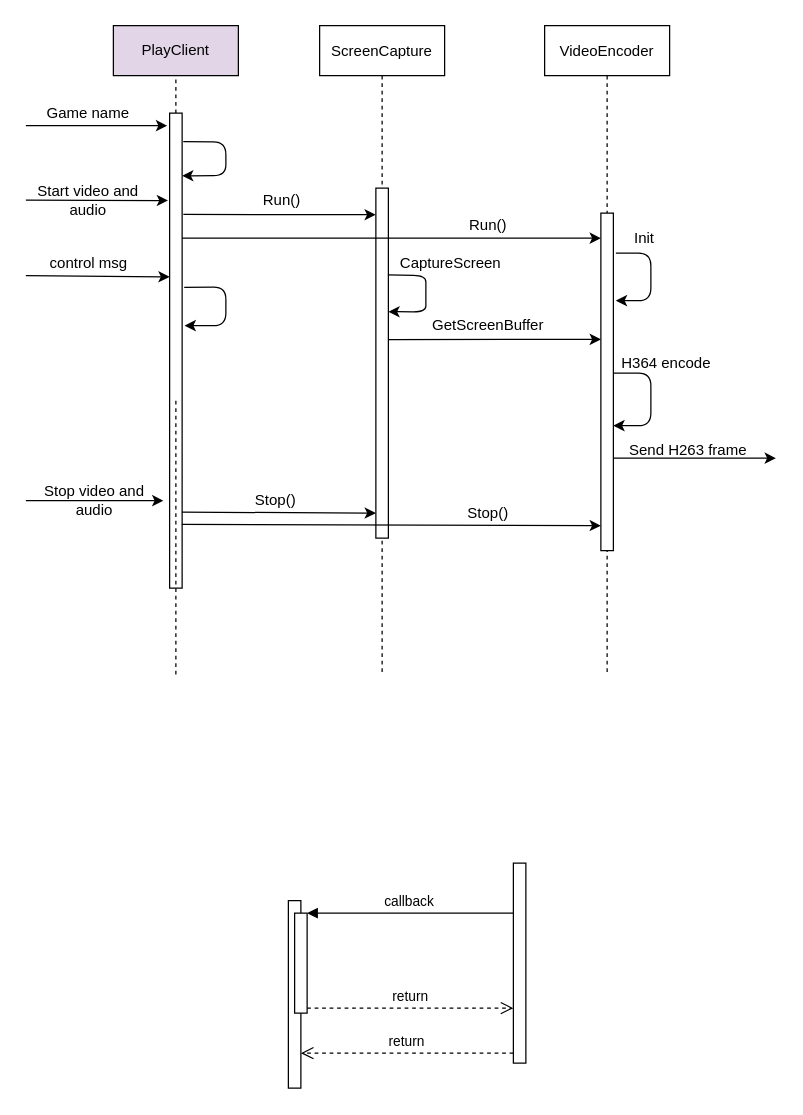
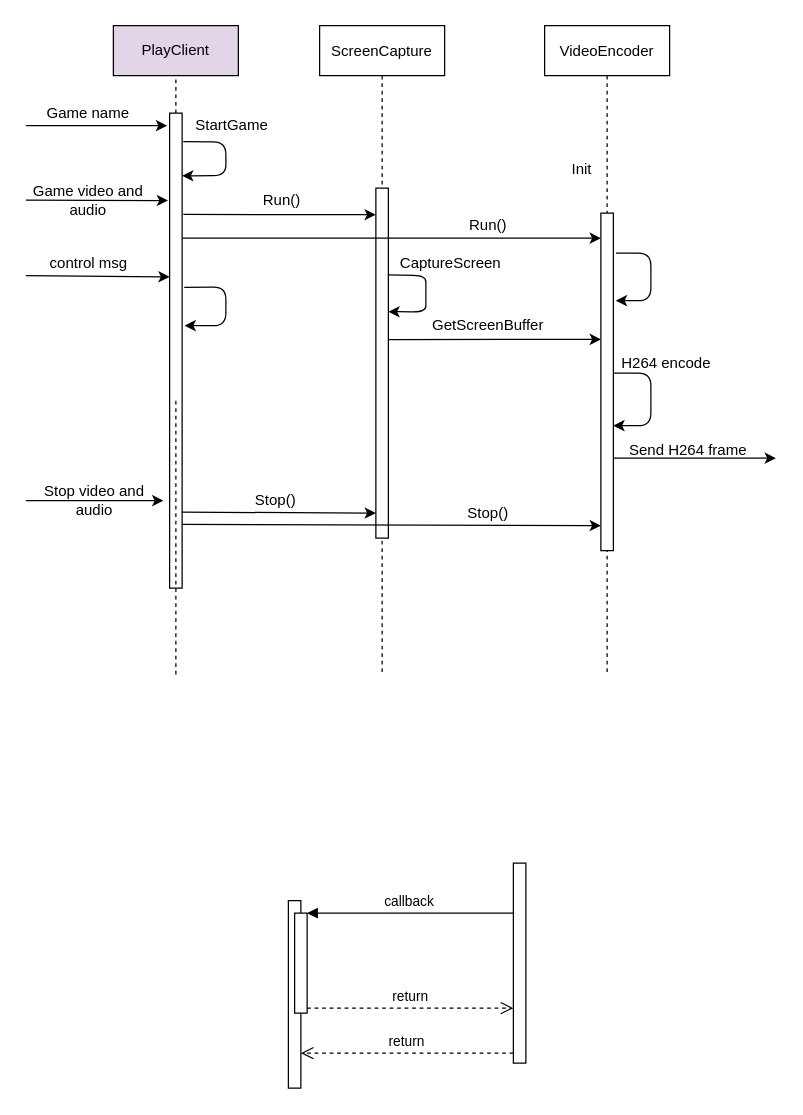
  <mxCell id="0" />
  <mxCell id="1" parent="0" />
  <mxCell id="2" value="ScreenCapture" style="shape=umlLifeline;perimeter=lifelinePerimeter;container=1;collapsible=0;recursiveResize=0;rounded=0;shadow=0;strokeWidth=1;" parent="1" vertex="1"><mxGeometry x="255" y="20" width="100" height="520" as="geometry" /></mxCell>
  <mxCell id="3" value="VideoEncoder" style="shape=umlLifeline;perimeter=lifelinePerimeter;container=1;collapsible=0;recursiveResize=0;rounded=0;shadow=0;strokeWidth=1;" parent="1" vertex="1"><mxGeometry x="435" y="20" width="100" height="520" as="geometry" /></mxCell>
  <mxCell id="4" value="" style="points=[];perimeter=orthogonalPerimeter;rounded=0;shadow=0;strokeWidth=1;" vertex="1" parent="3"><mxGeometry x="45" y="150" width="10" height="270" as="geometry" /></mxCell>
  <mxCell id="5" value="" style="endArrow=classic;html=1;" edge="1" parent="3"><mxGeometry width="50" height="50" relative="1" as="geometry"><mxPoint x="57" y="182" as="sourcePoint" /><mxPoint x="57" y="220" as="targetPoint" /><Array as="points"><mxPoint x="85" y="182" /><mxPoint x="85" y="220" /></Array></mxGeometry></mxCell>
  <mxCell id="6" value="PlayClient" style="rounded=0;whiteSpace=wrap;html=1;fillColor=#e1d5e7;" vertex="1" parent="1"><mxGeometry x="90" y="20" width="100" height="40" as="geometry" /></mxCell>
  <mxCell id="7" value="" style="endArrow=none;dashed=1;html=1;" edge="1" parent="1" source="17"><mxGeometry width="50" height="50" relative="1" as="geometry"><mxPoint x="140" y="320" as="sourcePoint" /><mxPoint x="140" y="60" as="targetPoint" /></mxGeometry></mxCell>
+ <mxCell id="8" value="StartGame" style="text;html=1;strokeColor=none;fillColor=none;align=center;verticalAlign=middle;whiteSpace=wrap;rounded=0;" vertex="1" parent="1"><mxGeometry x="165" y="90" width="40" height="20" as="geometry" /></mxCell>
  <mxCell id="9" value="" style="points=[];perimeter=orthogonalPerimeter;rounded=0;shadow=0;strokeWidth=1;" parent="1" vertex="1"><mxGeometry x="230" y="720" width="10" height="150" as="geometry" /></mxCell>
  <mxCell id="10" value="" style="points=[];perimeter=orthogonalPerimeter;rounded=0;shadow=0;strokeWidth=1;" parent="1" vertex="1"><mxGeometry x="235" y="730" width="10" height="80" as="geometry" /></mxCell>
  <mxCell id="11" value="" style="points=[];perimeter=orthogonalPerimeter;rounded=0;shadow=0;strokeWidth=1;" parent="1" vertex="1"><mxGeometry x="410" y="690" width="10" height="160" as="geometry" /></mxCell>
  <mxCell id="12" value="return" style="verticalAlign=bottom;endArrow=open;dashed=1;endSize=8;exitX=0;exitY=0.95;shadow=0;strokeWidth=1;" parent="1" source="11" target="9" edge="1"><mxGeometry relative="1" as="geometry"><mxPoint x="340" y="766" as="targetPoint" /></mxGeometry></mxCell>
  <mxCell id="13" value="callback" style="verticalAlign=bottom;endArrow=block;entryX=1;entryY=0;shadow=0;strokeWidth=1;" parent="1" source="11" target="10" edge="1"><mxGeometry relative="1" as="geometry"><mxPoint x="305" y="730" as="sourcePoint" /></mxGeometry></mxCell>
  <mxCell id="14" value="return" style="verticalAlign=bottom;endArrow=open;dashed=1;endSize=8;exitX=1;exitY=0.95;shadow=0;strokeWidth=1;" parent="1" source="10" target="11" edge="1"><mxGeometry relative="1" as="geometry"><mxPoint x="305" y="787" as="targetPoint" /></mxGeometry></mxCell>
  <mxCell id="15" value="" style="endArrow=classic;html=1;" edge="1" parent="1"><mxGeometry width="50" height="50" relative="1" as="geometry"><mxPoint x="20" y="100" as="sourcePoint" /><mxPoint x="133" y="100" as="targetPoint" /></mxGeometry></mxCell>
  <mxCell id="16" value="Game name" style="text;html=1;strokeColor=none;fillColor=none;align=center;verticalAlign=middle;whiteSpace=wrap;rounded=0;" vertex="1" parent="1"><mxGeometry x="30" y="80" width="80" height="20" as="geometry" /></mxCell>
  <mxCell id="17" value="" style="points=[];perimeter=orthogonalPerimeter;rounded=0;shadow=0;strokeWidth=1;" vertex="1" parent="1"><mxGeometry x="135" y="90" width="10" height="380" as="geometry" /></mxCell>
  <mxCell id="18" value="" style="endArrow=none;dashed=1;html=1;" edge="1" parent="1"><mxGeometry width="50" height="50" relative="1" as="geometry"><mxPoint x="140" y="320" as="sourcePoint" /><mxPoint x="140" y="540" as="targetPoint" /></mxGeometry></mxCell>
  <mxCell id="19" value="" style="endArrow=classic;html=1;exitX=1.094;exitY=0.06;exitDx=0;exitDy=0;exitPerimeter=0;entryX=1;entryY=0.132;entryDx=0;entryDy=0;entryPerimeter=0;" edge="1" parent="1" source="17" target="17"><mxGeometry width="50" height="50" relative="1" as="geometry"><mxPoint x="130" y="310" as="sourcePoint" /><mxPoint x="180" y="140" as="targetPoint" /><Array as="points"><mxPoint x="180" y="113" /><mxPoint x="180" y="140" /></Array></mxGeometry></mxCell>
  <mxCell id="20" value="" style="endArrow=classic;html=1;entryX=-0.129;entryY=0.184;entryDx=0;entryDy=0;entryPerimeter=0;" edge="1" parent="1" target="17"><mxGeometry width="50" height="50" relative="1" as="geometry"><mxPoint x="20" y="159.5" as="sourcePoint" /><mxPoint x="130" y="159" as="targetPoint" /></mxGeometry></mxCell>
- <mxCell id="21" value="Start video and audio" style="text;html=1;strokeColor=none;fillColor=none;align=center;verticalAlign=middle;whiteSpace=wrap;rounded=0;" vertex="1" parent="1"><mxGeometry x="20" y="150" width="100" height="20" as="geometry" /></mxCell>
+ <mxCell id="21" value="Game video and audio" style="text;html=1;strokeColor=none;fillColor=none;align=center;verticalAlign=middle;whiteSpace=wrap;rounded=0;" vertex="1" parent="1"><mxGeometry x="20" y="150" width="100" height="20" as="geometry" /></mxCell>
  <mxCell id="22" value="" style="endArrow=classic;html=1;entryX=-0.008;entryY=0.076;entryDx=0;entryDy=0;entryPerimeter=0;" edge="1" parent="1" target="24"><mxGeometry width="50" height="50" relative="1" as="geometry"><mxPoint x="146" y="171" as="sourcePoint" /><mxPoint x="240" y="190" as="targetPoint" /><Array as="points" /></mxGeometry></mxCell>
  <mxCell id="23" value="Run()" style="text;html=1;strokeColor=none;fillColor=none;align=center;verticalAlign=middle;whiteSpace=wrap;rounded=0;" vertex="1" parent="1"><mxGeometry x="205" y="150" width="40" height="20" as="geometry" /></mxCell>
  <mxCell id="24" value="" style="points=[];perimeter=orthogonalPerimeter;rounded=0;shadow=0;strokeWidth=1;" vertex="1" parent="1"><mxGeometry x="300" y="150" width="10" height="280" as="geometry" /></mxCell>
  <mxCell id="25" value="" style="endArrow=classic;html=1;exitX=0.963;exitY=0.248;exitDx=0;exitDy=0;exitPerimeter=0;entryX=1.002;entryY=0.353;entryDx=0;entryDy=0;entryPerimeter=0;" edge="1" parent="1" source="24" target="24"><mxGeometry width="50" height="50" relative="1" as="geometry"><mxPoint x="313" y="220" as="sourcePoint" /><mxPoint x="313" y="249" as="targetPoint" /><Array as="points"><mxPoint x="340" y="220" /><mxPoint x="340" y="230" /><mxPoint x="340" y="249" /></Array></mxGeometry></mxCell>
  <mxCell id="26" value="CaptureScreen" style="text;html=1;strokeColor=none;fillColor=none;align=center;verticalAlign=middle;whiteSpace=wrap;rounded=0;" vertex="1" parent="1"><mxGeometry x="340" y="200" width="40" height="20" as="geometry" /></mxCell>
  <mxCell id="27" value="" style="endArrow=classic;html=1;" edge="1" parent="1" source="17"><mxGeometry width="50" height="50" relative="1" as="geometry"><mxPoint x="150" y="190" as="sourcePoint" /><mxPoint x="480" y="190" as="targetPoint" /><Array as="points"><mxPoint x="220" y="190" /></Array></mxGeometry></mxCell>
  <mxCell id="28" value="Run()" style="text;html=1;strokeColor=none;fillColor=none;align=center;verticalAlign=middle;whiteSpace=wrap;rounded=0;" vertex="1" parent="1"><mxGeometry x="370" y="170" width="40" height="20" as="geometry" /></mxCell>
  <mxCell id="29" value="" style="endArrow=classic;html=1;exitX=1.1;exitY=0.513;exitDx=0;exitDy=0;exitPerimeter=0;" edge="1" parent="1"><mxGeometry width="50" height="50" relative="1" as="geometry"><mxPoint x="310" y="271.12" as="sourcePoint" /><mxPoint x="480" y="271" as="targetPoint" /><Array as="points" /></mxGeometry></mxCell>
  <mxCell id="30" value="GetScreenBuffer" style="text;html=1;strokeColor=none;fillColor=none;align=center;verticalAlign=middle;whiteSpace=wrap;rounded=0;" vertex="1" parent="1"><mxGeometry x="340" y="250" width="100" height="20" as="geometry" /></mxCell>
  <mxCell id="31" value="" style="endArrow=classic;html=1;" edge="1" parent="1"><mxGeometry width="50" height="50" relative="1" as="geometry"><mxPoint x="490" y="298" as="sourcePoint" /><mxPoint x="490" y="340" as="targetPoint" /><Array as="points"><mxPoint x="520" y="298" /><mxPoint x="520" y="340" /></Array></mxGeometry></mxCell>
- <mxCell id="32" value="Init" style="text;html=1;strokeColor=none;fillColor=none;align=center;verticalAlign=middle;whiteSpace=wrap;rounded=0;" vertex="1" parent="1"><mxGeometry x="495" y="180" width="40" height="20" as="geometry" /></mxCell>
- <mxCell id="33" value="H364 encode" style="text;html=1;strokeColor=none;fillColor=none;align=center;verticalAlign=middle;whiteSpace=wrap;rounded=0;" vertex="1" parent="1"><mxGeometry x="495" y="280" width="75" height="20" as="geometry" /></mxCell>
+ <mxCell id="32" value="Init" style="text;html=1;strokeColor=none;fillColor=none;align=center;verticalAlign=middle;whiteSpace=wrap;rounded=0;" vertex="1" parent="1"><mxGeometry x="445" y="125" width="40" height="20" as="geometry" /></mxCell>
+ <mxCell id="33" value="H264 encode" style="text;html=1;strokeColor=none;fillColor=none;align=center;verticalAlign=middle;whiteSpace=wrap;rounded=0;" vertex="1" parent="1"><mxGeometry x="495" y="280" width="75" height="20" as="geometry" /></mxCell>
  <mxCell id="34" value="" style="endArrow=classic;html=1;" edge="1" parent="1"><mxGeometry width="50" height="50" relative="1" as="geometry"><mxPoint x="490" y="366" as="sourcePoint" /><mxPoint x="620" y="366" as="targetPoint" /></mxGeometry></mxCell>
- <mxCell id="35" value="Send H263 frame" style="text;html=1;strokeColor=none;fillColor=none;align=center;verticalAlign=middle;whiteSpace=wrap;rounded=0;" vertex="1" parent="1"><mxGeometry x="495" y="350" width="110" height="20" as="geometry" /></mxCell>
+ <mxCell id="35" value="Send H264 frame" style="text;html=1;strokeColor=none;fillColor=none;align=center;verticalAlign=middle;whiteSpace=wrap;rounded=0;" vertex="1" parent="1"><mxGeometry x="495" y="350" width="110" height="20" as="geometry" /></mxCell>
  <mxCell id="36" value="" style="endArrow=classic;html=1;" edge="1" parent="1" source="37"><mxGeometry width="50" height="50" relative="1" as="geometry"><mxPoint x="20" y="400" as="sourcePoint" /><mxPoint x="130" y="400" as="targetPoint" /></mxGeometry></mxCell>
  <mxCell id="37" value="Stop video and audio" style="text;html=1;strokeColor=none;fillColor=none;align=center;verticalAlign=middle;whiteSpace=wrap;rounded=0;" vertex="1" parent="1"><mxGeometry x="20" y="390" width="110" height="20" as="geometry" /></mxCell>
  <mxCell id="38" value="" style="endArrow=classic;html=1;" edge="1" parent="1" target="37"><mxGeometry width="50" height="50" relative="1" as="geometry"><mxPoint x="20" y="400" as="sourcePoint" /><mxPoint x="130" y="400" as="targetPoint" /></mxGeometry></mxCell>
  <mxCell id="39" value="" style="endArrow=classic;html=1;entryX=1;entryY=0.5;entryDx=0;entryDy=0;exitX=0;exitY=0.5;exitDx=0;exitDy=0;" edge="1" parent="1" source="37" target="37"><mxGeometry width="50" height="50" relative="1" as="geometry"><mxPoint x="0" y="390" as="sourcePoint" /><mxPoint x="50" y="340" as="targetPoint" /></mxGeometry></mxCell>
  <mxCell id="40" value="" style="endArrow=classic;html=1;exitX=0.981;exitY=0.84;exitDx=0;exitDy=0;exitPerimeter=0;" edge="1" parent="1" source="17"><mxGeometry width="50" height="50" relative="1" as="geometry"><mxPoint x="150" y="410" as="sourcePoint" /><mxPoint x="300" y="410" as="targetPoint" /></mxGeometry></mxCell>
  <mxCell id="41" value="Stop()" style="text;html=1;strokeColor=none;fillColor=none;align=center;verticalAlign=middle;whiteSpace=wrap;rounded=0;" vertex="1" parent="1"><mxGeometry x="200" y="390" width="40" height="20" as="geometry" /></mxCell>
  <mxCell id="42" value="" style="endArrow=classic;html=1;exitX=0.981;exitY=0.866;exitDx=0;exitDy=0;exitPerimeter=0;" edge="1" parent="1" source="17"><mxGeometry width="50" height="50" relative="1" as="geometry"><mxPoint x="150" y="420" as="sourcePoint" /><mxPoint x="480" y="420" as="targetPoint" /></mxGeometry></mxCell>
  <mxCell id="43" value="Stop()" style="text;html=1;strokeColor=none;fillColor=none;align=center;verticalAlign=middle;whiteSpace=wrap;rounded=0;" vertex="1" parent="1"><mxGeometry x="370" y="400" width="40" height="20" as="geometry" /></mxCell>
  <mxCell id="44" value="" style="endArrow=classic;html=1;" edge="1" parent="1"><mxGeometry width="50" height="50" relative="1" as="geometry"><mxPoint x="20" y="220" as="sourcePoint" /><mxPoint x="135" y="221" as="targetPoint" /></mxGeometry></mxCell>
  <mxCell id="45" value="control msg" style="text;html=1;align=center;verticalAlign=middle;resizable=0;points=[];autosize=1;" vertex="1" parent="1"><mxGeometry x="30" y="200" width="80" height="20" as="geometry" /></mxCell>
  <mxCell id="46" value="" style="endArrow=classic;html=1;exitX=1.167;exitY=0.367;exitDx=0;exitDy=0;exitPerimeter=0;" edge="1" parent="1" source="17"><mxGeometry width="50" height="50" relative="1" as="geometry"><mxPoint x="450" y="280" as="sourcePoint" /><mxPoint x="147" y="260" as="targetPoint" /><Array as="points"><mxPoint x="180" y="229" /><mxPoint x="180" y="260" /></Array></mxGeometry></mxCell>
